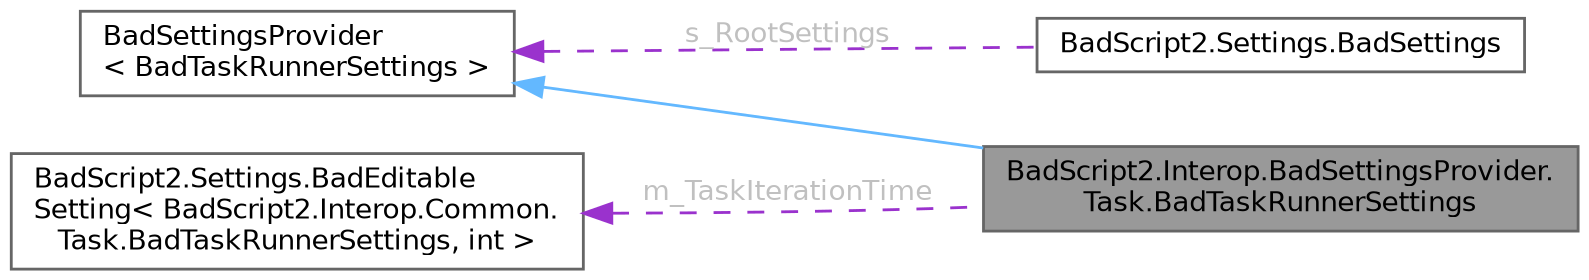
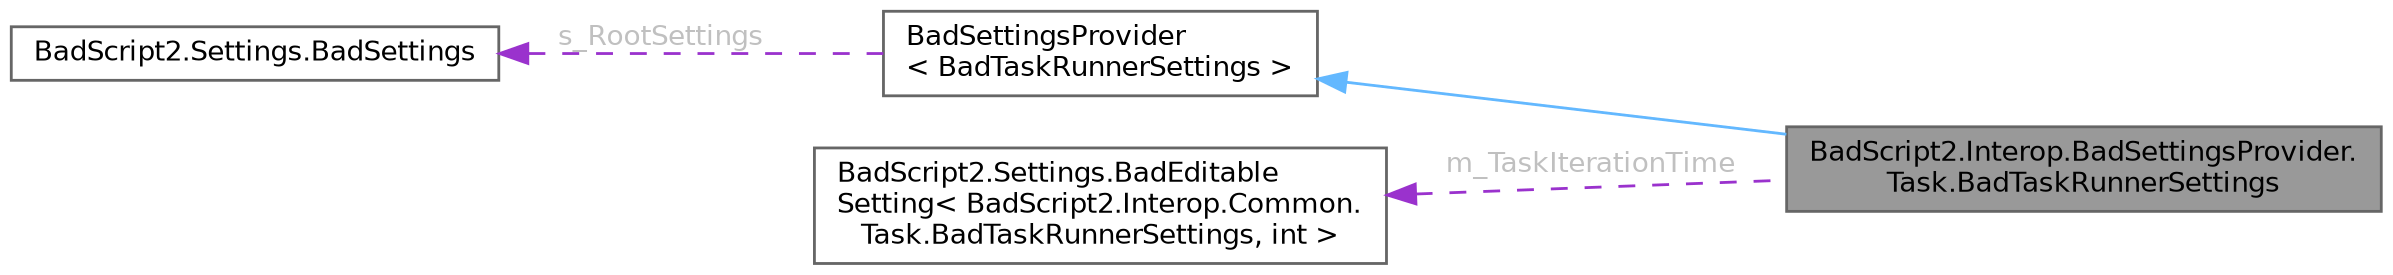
  digraph {
    rankdir=LR
    node [color=gray40 fillcolor=white fontname=Helvetica fontsize=10 shape=box style=filled]
    edge [color=darkorchid3 dir=back fontname=Helvetica fontsize=10 labelfontname=Helvetica labelfontsize=10 style=dashed fontcolor=grey]
    n1 [fillcolor=grey60 fontcolor=black height=0.2 label="BadScript2.Interop.BadSettingsProvider.\lTask.BadTaskRunnerSettings" width=0.4]
    n2 [height=0.2 label="BadSettingsProvider\l\< BadTaskRunnerSettings \>" width=0.4]
    n3 [height=0.2 label="BadScript2.Settings.BadSettings" width=0.4]
    n4 [height=0.2 label="BadScript2.Settings.BadEditable\lSetting\< BadScript2.Interop.Common.\lTask.BadTaskRunnerSettings, int \>" width=0.4]
    n2 -> n1 [color=steelblue1 style=solid fontcolor=""]
-   n2 -> n3 [label=" s_RootSettings"]
+   n3 -> n2 [label=" s_RootSettings"]
    n4 -> n1 [label=" m_TaskIterationTime"]
  }
